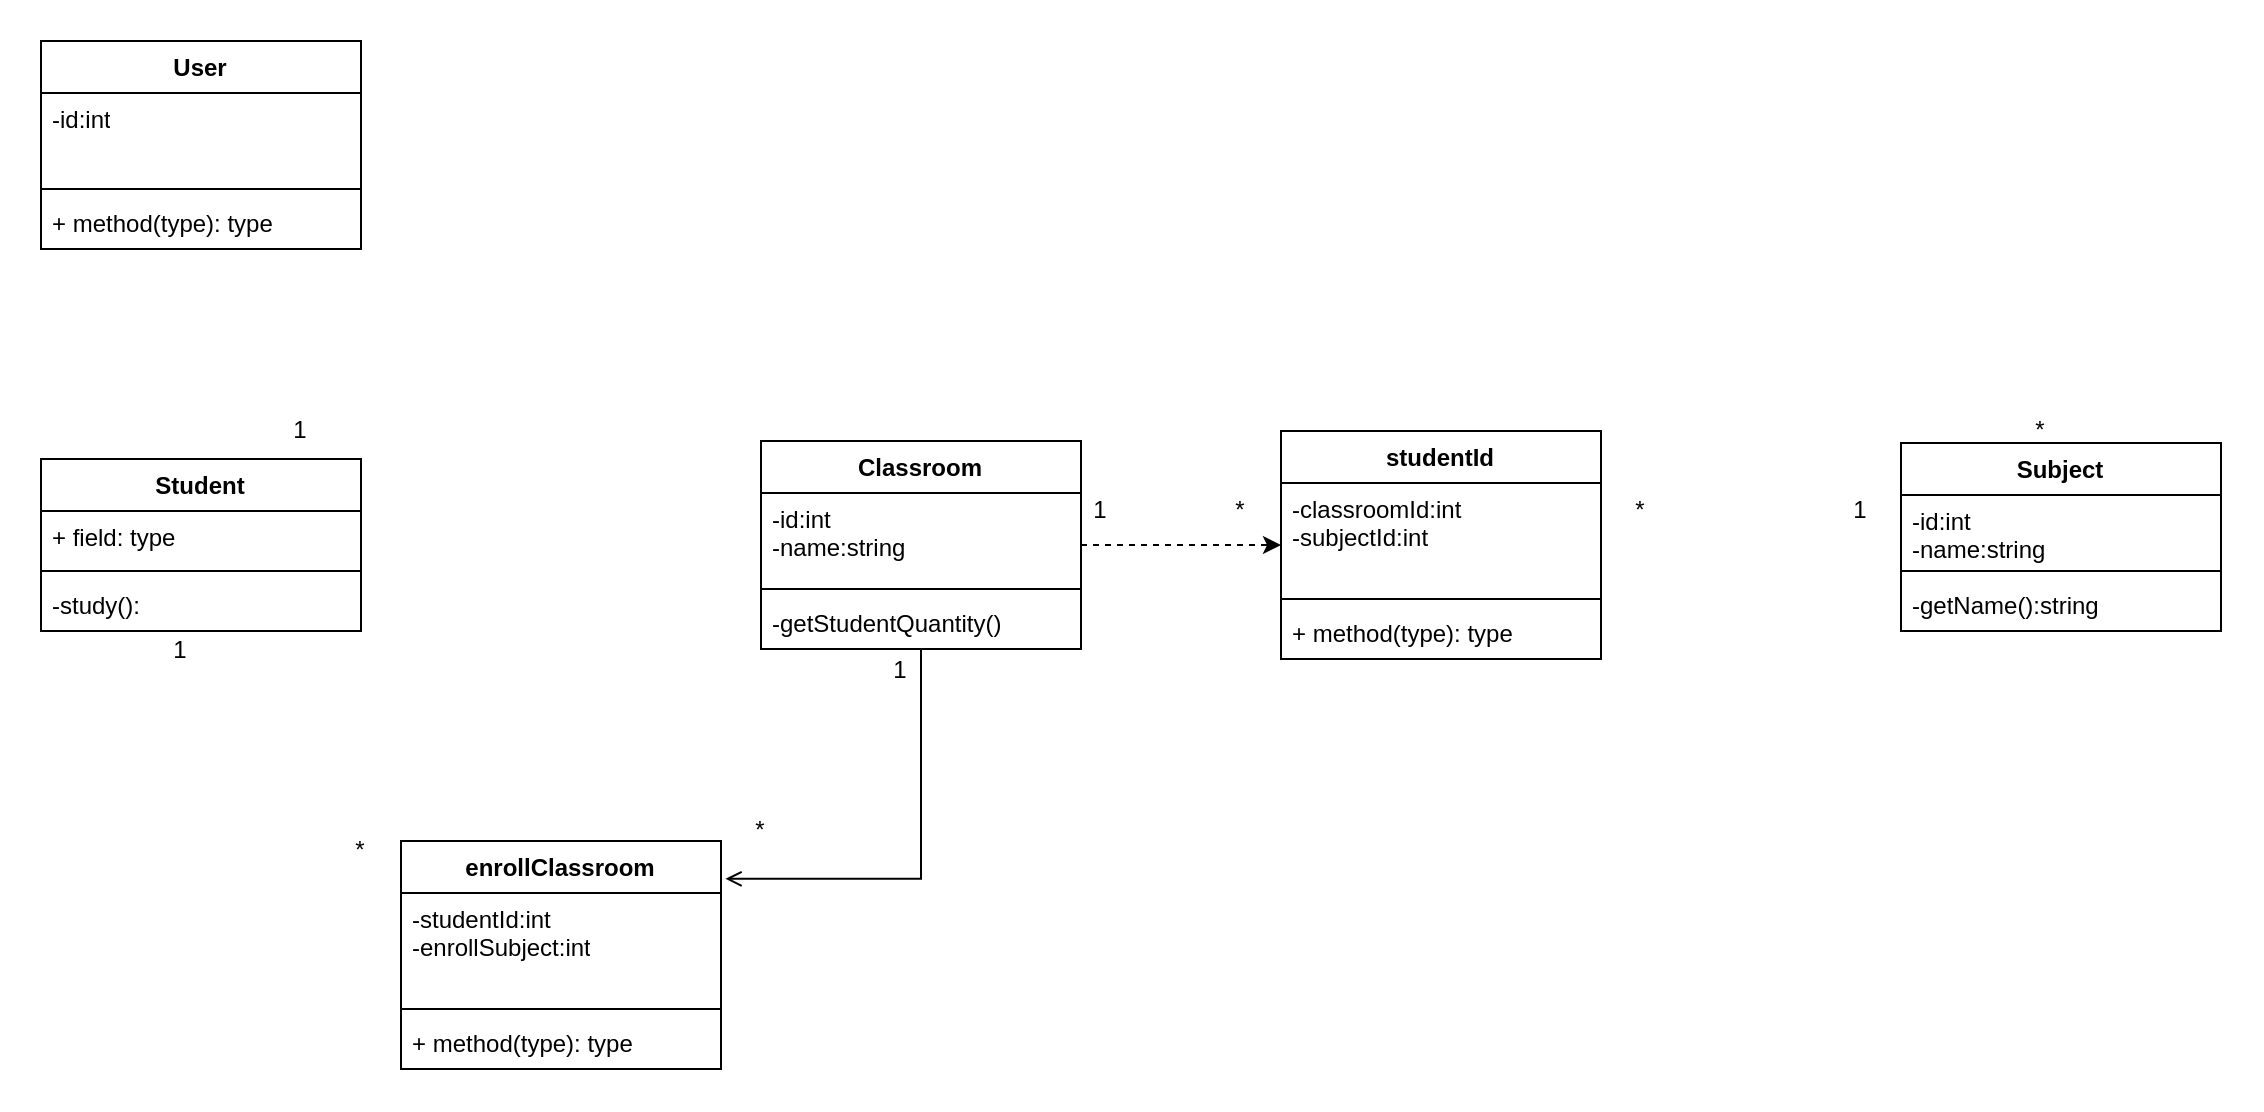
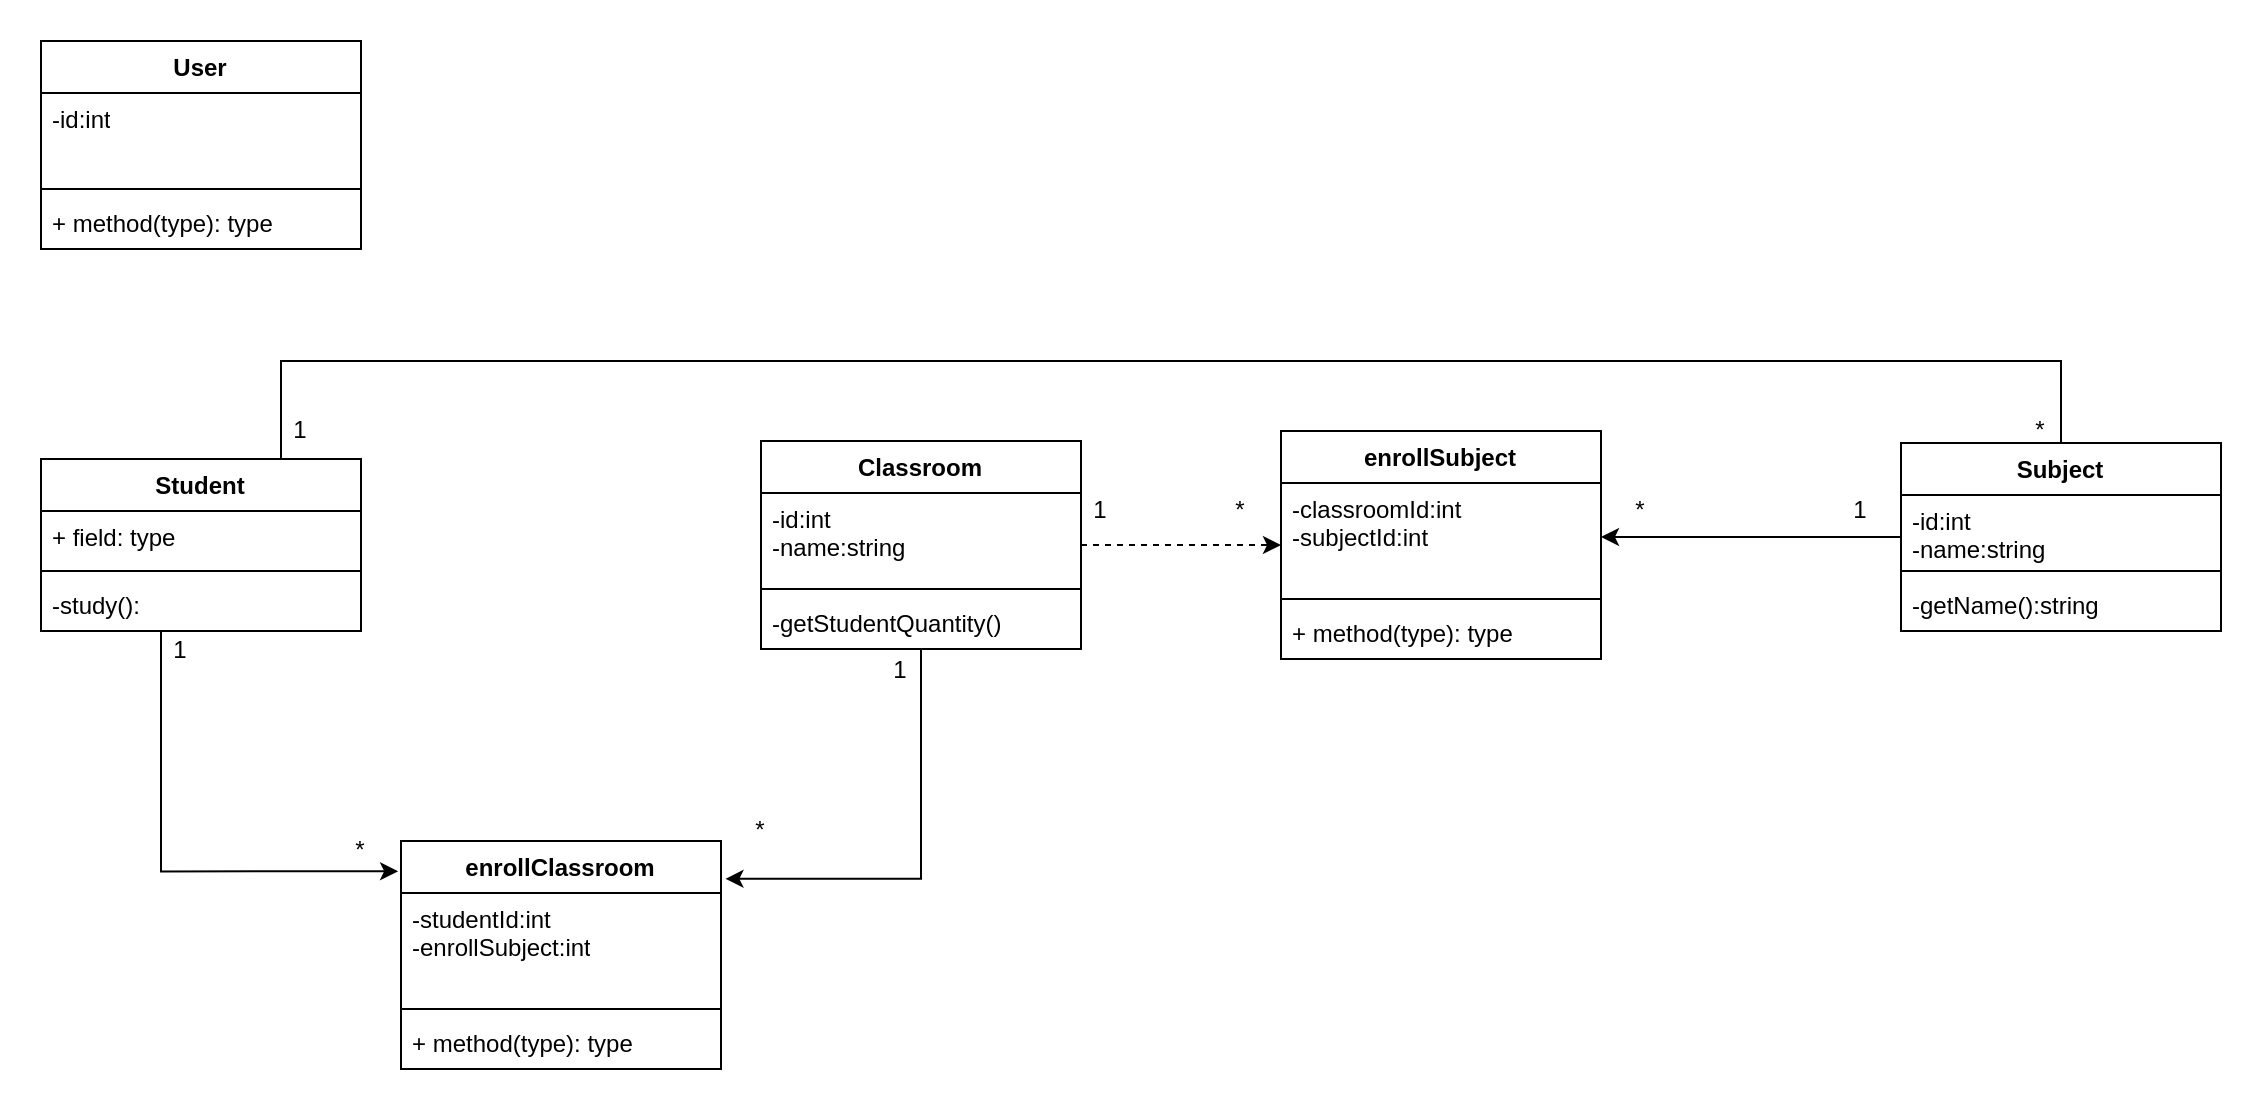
  <mxCell id="0" />
  <mxCell id="1" parent="0" />
  <mxCell id="2" value="User" style="swimlane;fontStyle=1;align=center;verticalAlign=top;childLayout=stackLayout;horizontal=1;startSize=26;horizontalStack=0;resizeParent=1;resizeParentMax=0;resizeLast=0;collapsible=1;marginBottom=0;whiteSpace=wrap;html=1;" parent="1" vertex="1"><mxGeometry x="20" y="20" width="160" height="104" as="geometry" /></mxCell>
  <mxCell id="3" value="-id:int" style="text;strokeColor=none;fillColor=none;align=left;verticalAlign=top;spacingLeft=4;spacingRight=4;overflow=hidden;rotatable=0;points=[[0,0.5],[1,0.5]];portConstraint=eastwest;whiteSpace=wrap;html=1;" parent="2" vertex="1"><mxGeometry y="26" width="160" height="44" as="geometry" /></mxCell>
  <mxCell id="4" value="" style="line;strokeWidth=1;fillColor=none;align=left;verticalAlign=middle;spacingTop=-1;spacingLeft=3;spacingRight=3;rotatable=0;labelPosition=right;points=[];portConstraint=eastwest;strokeColor=inherit;" parent="2" vertex="1"><mxGeometry y="70" width="160" height="8" as="geometry" /></mxCell>
  <mxCell id="5" value="+ method(type): type" style="text;strokeColor=none;fillColor=none;align=left;verticalAlign=top;spacingLeft=4;spacingRight=4;overflow=hidden;rotatable=0;points=[[0,0.5],[1,0.5]];portConstraint=eastwest;whiteSpace=wrap;html=1;" parent="2" vertex="1"><mxGeometry y="78" width="160" height="26" as="geometry" /></mxCell>
- <mxCell id="6" style="edgeStyle=orthogonalEdgeStyle;rounded=0;orthogonalLoop=1;jettySize=auto;html=1;entryX=1.014;entryY=-0.131;entryDx=0;entryDy=0;entryPerimeter=0;endArrow=open;" parent="1" source="8" target="24" edge="1"><mxGeometry relative="1" as="geometry"><mxPoint x="460" y="470" as="targetPoint" /></mxGeometry></mxCell>
+ <mxCell id="6" style="edgeStyle=orthogonalEdgeStyle;rounded=0;orthogonalLoop=1;jettySize=auto;html=1;entryX=1.014;entryY=-0.131;entryDx=0;entryDy=0;entryPerimeter=0;" parent="1" source="8" target="24" edge="1"><mxGeometry relative="1" as="geometry"><mxPoint x="460" y="470" as="targetPoint" /></mxGeometry></mxCell>
  <mxCell id="7" style="edgeStyle=orthogonalEdgeStyle;rounded=0;orthogonalLoop=1;jettySize=auto;html=1;dashed=1;" parent="1" source="8" target="32" edge="1"><mxGeometry relative="1" as="geometry"><Array as="points"><mxPoint x="620" y="272" /><mxPoint x="620" y="272" /></Array></mxGeometry></mxCell>
  <mxCell id="8" value="Classroom" style="swimlane;fontStyle=1;align=center;verticalAlign=top;childLayout=stackLayout;horizontal=1;startSize=26;horizontalStack=0;resizeParent=1;resizeParentMax=0;resizeLast=0;collapsible=1;marginBottom=0;whiteSpace=wrap;html=1;" parent="1" vertex="1"><mxGeometry x="380" y="220" width="160" height="104" as="geometry" /></mxCell>
  <mxCell id="9" value="-id:int&lt;div&gt;-name:string&lt;/div&gt;" style="text;strokeColor=none;fillColor=none;align=left;verticalAlign=top;spacingLeft=4;spacingRight=4;overflow=hidden;rotatable=0;points=[[0,0.5],[1,0.5]];portConstraint=eastwest;whiteSpace=wrap;html=1;" parent="8" vertex="1"><mxGeometry y="26" width="160" height="44" as="geometry" /></mxCell>
  <mxCell id="10" value="" style="line;strokeWidth=1;fillColor=none;align=left;verticalAlign=middle;spacingTop=-1;spacingLeft=3;spacingRight=3;rotatable=0;labelPosition=right;points=[];portConstraint=eastwest;strokeColor=inherit;" parent="8" vertex="1"><mxGeometry y="70" width="160" height="8" as="geometry" /></mxCell>
  <mxCell id="11" value="-getStudentQuantity()" style="text;strokeColor=none;fillColor=none;align=left;verticalAlign=top;spacingLeft=4;spacingRight=4;overflow=hidden;rotatable=0;points=[[0,0.5],[1,0.5]];portConstraint=eastwest;whiteSpace=wrap;html=1;" parent="8" vertex="1"><mxGeometry y="78" width="160" height="26" as="geometry" /></mxCell>
+ <mxCell id="12" style="edgeStyle=orthogonalEdgeStyle;rounded=0;orthogonalLoop=1;jettySize=auto;html=1;entryX=-0.009;entryY=0.133;entryDx=0;entryDy=0;entryPerimeter=0;" parent="1" source="14" target="23" edge="1"><mxGeometry relative="1" as="geometry"><mxPoint x="100" y="460" as="targetPoint" /><Array as="points"><mxPoint x="80" y="435" /></Array></mxGeometry></mxCell>
+ <mxCell id="13" style="edgeStyle=orthogonalEdgeStyle;rounded=0;orthogonalLoop=1;jettySize=auto;html=1;entryX=0.5;entryY=0;entryDx=0;entryDy=0;endArrow=none;endFill=0;exitX=0.75;exitY=0;exitDx=0;exitDy=0;" parent="1" source="14" target="19" edge="1"><mxGeometry relative="1" as="geometry"><Array as="points"><mxPoint x="140" y="180" /><mxPoint x="1030" y="180" /></Array></mxGeometry></mxCell>
  <mxCell id="14" value="Student" style="swimlane;fontStyle=1;align=center;verticalAlign=top;childLayout=stackLayout;horizontal=1;startSize=26;horizontalStack=0;resizeParent=1;resizeParentMax=0;resizeLast=0;collapsible=1;marginBottom=0;whiteSpace=wrap;html=1;" parent="1" vertex="1"><mxGeometry x="20" y="229" width="160" height="86" as="geometry" /></mxCell>
  <mxCell id="15" value="+ field: type" style="text;strokeColor=none;fillColor=none;align=left;verticalAlign=top;spacingLeft=4;spacingRight=4;overflow=hidden;rotatable=0;points=[[0,0.5],[1,0.5]];portConstraint=eastwest;whiteSpace=wrap;html=1;" parent="14" vertex="1"><mxGeometry y="26" width="160" height="26" as="geometry" /></mxCell>
  <mxCell id="16" value="" style="line;strokeWidth=1;fillColor=none;align=left;verticalAlign=middle;spacingTop=-1;spacingLeft=3;spacingRight=3;rotatable=0;labelPosition=right;points=[];portConstraint=eastwest;strokeColor=inherit;" parent="14" vertex="1"><mxGeometry y="52" width="160" height="8" as="geometry" /></mxCell>
  <mxCell id="17" value="-study():" style="text;strokeColor=none;fillColor=none;align=left;verticalAlign=top;spacingLeft=4;spacingRight=4;overflow=hidden;rotatable=0;points=[[0,0.5],[1,0.5]];portConstraint=eastwest;whiteSpace=wrap;html=1;" parent="14" vertex="1"><mxGeometry y="60" width="160" height="26" as="geometry" /></mxCell>
+ <mxCell id="18" style="edgeStyle=orthogonalEdgeStyle;rounded=0;orthogonalLoop=1;jettySize=auto;html=1;entryX=1;entryY=0.5;entryDx=0;entryDy=0;" parent="1" source="19" target="32" edge="1"><mxGeometry relative="1" as="geometry" /></mxCell>
  <mxCell id="19" value="Subject" style="swimlane;fontStyle=1;align=center;verticalAlign=top;childLayout=stackLayout;horizontal=1;startSize=26;horizontalStack=0;resizeParent=1;resizeParentMax=0;resizeLast=0;collapsible=1;marginBottom=0;whiteSpace=wrap;html=1;" parent="1" vertex="1"><mxGeometry x="950" y="221" width="160" height="94" as="geometry" /></mxCell>
  <mxCell id="20" value="-id:int&lt;div&gt;-name:string&lt;/div&gt;" style="text;strokeColor=none;fillColor=none;align=left;verticalAlign=top;spacingLeft=4;spacingRight=4;overflow=hidden;rotatable=0;points=[[0,0.5],[1,0.5]];portConstraint=eastwest;whiteSpace=wrap;html=1;" parent="19" vertex="1"><mxGeometry y="26" width="160" height="34" as="geometry" /></mxCell>
  <mxCell id="21" value="" style="line;strokeWidth=1;fillColor=none;align=left;verticalAlign=middle;spacingTop=-1;spacingLeft=3;spacingRight=3;rotatable=0;labelPosition=right;points=[];portConstraint=eastwest;strokeColor=inherit;" parent="19" vertex="1"><mxGeometry y="60" width="160" height="8" as="geometry" /></mxCell>
  <mxCell id="22" value="-getName():string" style="text;strokeColor=none;fillColor=none;align=left;verticalAlign=top;spacingLeft=4;spacingRight=4;overflow=hidden;rotatable=0;points=[[0,0.5],[1,0.5]];portConstraint=eastwest;whiteSpace=wrap;html=1;" parent="19" vertex="1"><mxGeometry y="68" width="160" height="26" as="geometry" /></mxCell>
  <mxCell id="23" value="enrollClassroom" style="swimlane;fontStyle=1;align=center;verticalAlign=top;childLayout=stackLayout;horizontal=1;startSize=26;horizontalStack=0;resizeParent=1;resizeParentMax=0;resizeLast=0;collapsible=1;marginBottom=0;whiteSpace=wrap;html=1;" parent="1" vertex="1"><mxGeometry x="200" y="420" width="160" height="114" as="geometry" /></mxCell>
  <mxCell id="24" value="-studentId:int&lt;div&gt;-enrollSubject:int&lt;/div&gt;&lt;div&gt;&lt;br&gt;&lt;/div&gt;" style="text;strokeColor=none;fillColor=none;align=left;verticalAlign=top;spacingLeft=4;spacingRight=4;overflow=hidden;rotatable=0;points=[[0,0.5],[1,0.5]];portConstraint=eastwest;whiteSpace=wrap;html=1;" parent="23" vertex="1"><mxGeometry y="26" width="160" height="54" as="geometry" /></mxCell>
  <mxCell id="25" value="" style="line;strokeWidth=1;fillColor=none;align=left;verticalAlign=middle;spacingTop=-1;spacingLeft=3;spacingRight=3;rotatable=0;labelPosition=right;points=[];portConstraint=eastwest;strokeColor=inherit;" parent="23" vertex="1"><mxGeometry y="80" width="160" height="8" as="geometry" /></mxCell>
  <mxCell id="26" value="+ method(type): type" style="text;strokeColor=none;fillColor=none;align=left;verticalAlign=top;spacingLeft=4;spacingRight=4;overflow=hidden;rotatable=0;points=[[0,0.5],[1,0.5]];portConstraint=eastwest;whiteSpace=wrap;html=1;" parent="23" vertex="1"><mxGeometry y="88" width="160" height="26" as="geometry" /></mxCell>
  <mxCell id="27" value="1" style="text;html=1;whiteSpace=wrap;strokeColor=none;fillColor=none;align=center;verticalAlign=middle;rounded=0;" parent="1" vertex="1"><mxGeometry x="60" y="310" width="60" height="30" as="geometry" /></mxCell>
  <mxCell id="28" value="1" style="text;html=1;whiteSpace=wrap;strokeColor=none;fillColor=none;align=center;verticalAlign=middle;rounded=0;" parent="1" vertex="1"><mxGeometry x="420" y="320" width="60" height="30" as="geometry" /></mxCell>
  <mxCell id="29" value="*" style="text;html=1;whiteSpace=wrap;strokeColor=none;fillColor=none;align=center;verticalAlign=middle;rounded=0;" parent="1" vertex="1"><mxGeometry x="150" y="410" width="60" height="30" as="geometry" /></mxCell>
  <mxCell id="30" value="*" style="text;html=1;whiteSpace=wrap;strokeColor=none;fillColor=none;align=center;verticalAlign=middle;rounded=0;" parent="1" vertex="1"><mxGeometry x="350" y="400" width="60" height="30" as="geometry" /></mxCell>
- <mxCell id="31" value="studentId" style="swimlane;fontStyle=1;align=center;verticalAlign=top;childLayout=stackLayout;horizontal=1;startSize=26;horizontalStack=0;resizeParent=1;resizeParentMax=0;resizeLast=0;collapsible=1;marginBottom=0;whiteSpace=wrap;html=1;" parent="1" vertex="1"><mxGeometry x="640" y="215" width="160" height="114" as="geometry" /></mxCell>
+ <mxCell id="31" value="enrollSubject" style="swimlane;fontStyle=1;align=center;verticalAlign=top;childLayout=stackLayout;horizontal=1;startSize=26;horizontalStack=0;resizeParent=1;resizeParentMax=0;resizeLast=0;collapsible=1;marginBottom=0;whiteSpace=wrap;html=1;" parent="1" vertex="1"><mxGeometry x="640" y="215" width="160" height="114" as="geometry" /></mxCell>
  <mxCell id="32" value="&lt;div&gt;-classroomId:int&lt;/div&gt;&lt;div&gt;-subjectId:int&lt;/div&gt;" style="text;strokeColor=none;fillColor=none;align=left;verticalAlign=top;spacingLeft=4;spacingRight=4;overflow=hidden;rotatable=0;points=[[0,0.5],[1,0.5]];portConstraint=eastwest;whiteSpace=wrap;html=1;" parent="31" vertex="1"><mxGeometry y="26" width="160" height="54" as="geometry" /></mxCell>
  <mxCell id="33" value="" style="line;strokeWidth=1;fillColor=none;align=left;verticalAlign=middle;spacingTop=-1;spacingLeft=3;spacingRight=3;rotatable=0;labelPosition=right;points=[];portConstraint=eastwest;strokeColor=inherit;" parent="31" vertex="1"><mxGeometry y="80" width="160" height="8" as="geometry" /></mxCell>
  <mxCell id="34" value="+ method(type): type" style="text;strokeColor=none;fillColor=none;align=left;verticalAlign=top;spacingLeft=4;spacingRight=4;overflow=hidden;rotatable=0;points=[[0,0.5],[1,0.5]];portConstraint=eastwest;whiteSpace=wrap;html=1;" parent="31" vertex="1"><mxGeometry y="88" width="160" height="26" as="geometry" /></mxCell>
  <mxCell id="35" value="*" style="text;html=1;whiteSpace=wrap;strokeColor=none;fillColor=none;align=center;verticalAlign=middle;rounded=0;" parent="1" vertex="1"><mxGeometry x="590" y="240" width="60" height="30" as="geometry" /></mxCell>
  <mxCell id="36" value="*" style="text;html=1;whiteSpace=wrap;strokeColor=none;fillColor=none;align=center;verticalAlign=middle;rounded=0;" parent="1" vertex="1"><mxGeometry x="790" y="240" width="60" height="30" as="geometry" /></mxCell>
  <mxCell id="37" value="1" style="text;html=1;whiteSpace=wrap;strokeColor=none;fillColor=none;align=center;verticalAlign=middle;rounded=0;" parent="1" vertex="1"><mxGeometry x="900" y="240" width="60" height="30" as="geometry" /></mxCell>
  <mxCell id="38" value="1" style="text;html=1;whiteSpace=wrap;strokeColor=none;fillColor=none;align=center;verticalAlign=middle;rounded=0;" parent="1" vertex="1"><mxGeometry x="520" y="240" width="60" height="30" as="geometry" /></mxCell>
  <mxCell id="39" value="1" style="text;html=1;whiteSpace=wrap;strokeColor=none;fillColor=none;align=center;verticalAlign=middle;rounded=0;" parent="1" vertex="1"><mxGeometry x="120" y="200" width="60" height="30" as="geometry" /></mxCell>
  <mxCell id="40" value="*" style="text;html=1;whiteSpace=wrap;strokeColor=none;fillColor=none;align=center;verticalAlign=middle;rounded=0;" parent="1" vertex="1"><mxGeometry x="990" y="200" width="60" height="30" as="geometry" /></mxCell>
